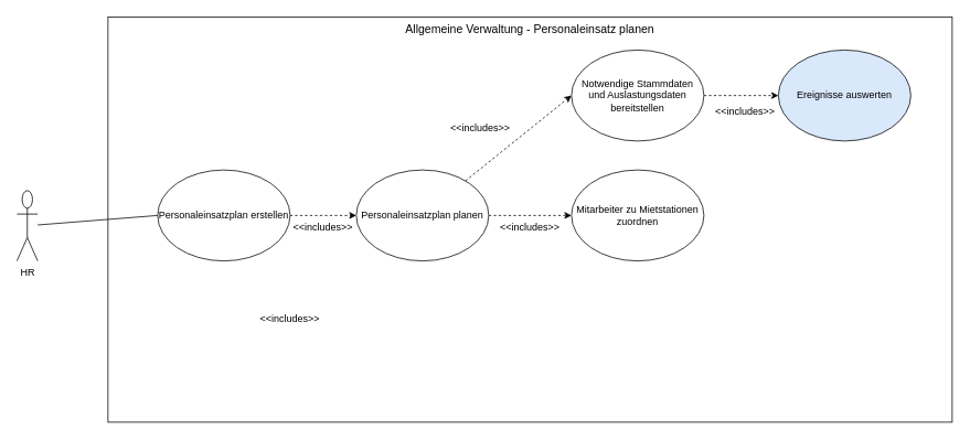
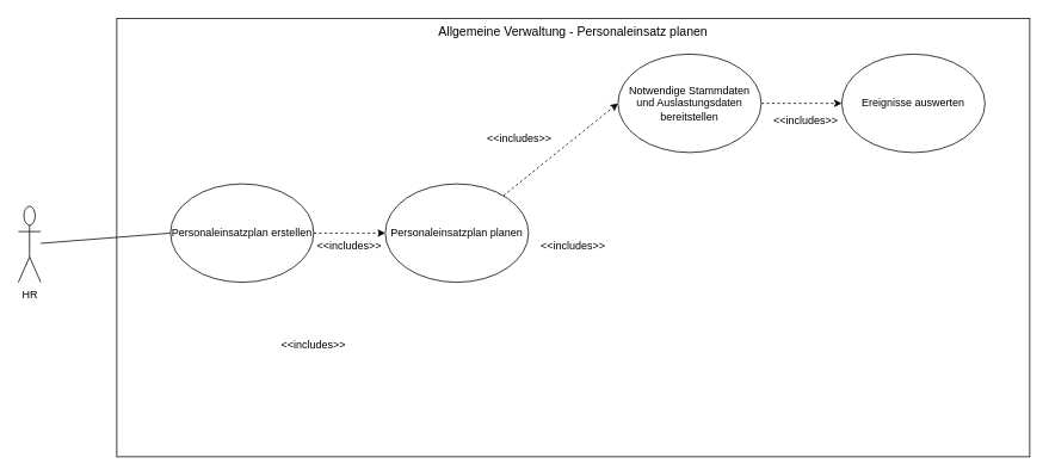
  <mxCell id="0" />
  <mxCell id="1" parent="0" />
  <mxCell id="2" value="&lt;font style=&quot;font-size: 14px&quot;&gt;Allgemeine Verwaltung - Personaleinsatz planen&lt;/font&gt;" style="rounded=0;whiteSpace=wrap;html=1;verticalAlign=top;" parent="1" vertex="1"><mxGeometry x="130" y="20" width="1020" height="490" as="geometry" /></mxCell>
  <mxCell id="3" style="edgeStyle=none;rounded=0;orthogonalLoop=1;jettySize=auto;html=1;entryX=0;entryY=0.5;entryDx=0;entryDy=0;fontSize=12;endArrow=none;endFill=0;" parent="1" source="4" edge="1"><mxGeometry relative="1" as="geometry"><mxPoint x="190" y="260" as="targetPoint" /></mxGeometry></mxCell>
  <mxCell id="4" value="HR" style="shape=umlActor;verticalLabelPosition=bottom;verticalAlign=top;html=1;outlineConnect=0;" parent="1" vertex="1"><mxGeometry x="20" y="230" width="25" height="85" as="geometry" /></mxCell>
  <mxCell id="5" style="edgeStyle=none;rounded=0;orthogonalLoop=1;jettySize=auto;html=1;entryX=0;entryY=0.5;entryDx=0;entryDy=0;dashed=1;fontSize=12;startArrow=none;startFill=0;endArrow=classic;endFill=1;" parent="1" source="6" target="11" edge="1"><mxGeometry relative="1" as="geometry" /></mxCell>
  <mxCell id="6" value="Personaleinsatzplan erstellen" style="ellipse;whiteSpace=wrap;html=1;fontSize=12;" parent="1" vertex="1"><mxGeometry x="190" y="205" width="160" height="110" as="geometry" /></mxCell>
  <mxCell id="7" style="edgeStyle=none;rounded=0;orthogonalLoop=1;jettySize=auto;html=1;entryX=0;entryY=0.5;entryDx=0;entryDy=0;dashed=1;fontSize=12;startArrow=none;startFill=0;endArrow=classic;endFill=1;" parent="1" source="8" target="17" edge="1"><mxGeometry relative="1" as="geometry" /></mxCell>
  <mxCell id="8" value="Notwendige Stammdaten und Auslastungsdaten bereitstellen" style="ellipse;whiteSpace=wrap;html=1;fontSize=12;" parent="1" vertex="1"><mxGeometry x="690" y="60" width="160" height="110" as="geometry" /></mxCell>
  <mxCell id="9" style="edgeStyle=none;rounded=0;orthogonalLoop=1;jettySize=auto;html=1;entryX=0;entryY=0.5;entryDx=0;entryDy=0;dashed=1;fontSize=12;startArrow=none;startFill=0;endArrow=classic;endFill=1;" parent="1" source="11" target="8" edge="1"><mxGeometry relative="1" as="geometry" /></mxCell>
- <mxCell id="10" style="edgeStyle=none;rounded=0;orthogonalLoop=1;jettySize=auto;html=1;entryX=0;entryY=0.5;entryDx=0;entryDy=0;dashed=1;fontSize=12;startArrow=none;startFill=0;endArrow=classic;endFill=1;" parent="1" source="11" target="12" edge="1"><mxGeometry relative="1" as="geometry" /></mxCell>
  <mxCell id="11" value="Personaleinsatzplan planen" style="ellipse;whiteSpace=wrap;html=1;fontSize=12;" parent="1" vertex="1"><mxGeometry x="430" y="205" width="160" height="110" as="geometry" /></mxCell>
- <mxCell id="12" value="Mitarbeiter zu Mietstationen zuordnen" style="ellipse;whiteSpace=wrap;html=1;fontSize=12;" parent="1" vertex="1"><mxGeometry x="690" y="205" width="160" height="110" as="geometry" /></mxCell>
  <mxCell id="13" value="&amp;lt;&amp;lt;includes&amp;gt;&amp;gt;" style="text;html=1;strokeColor=none;fillColor=none;align=center;verticalAlign=middle;whiteSpace=wrap;rounded=0;fontSize=12;" parent="1" vertex="1"><mxGeometry x="550" y="140" width="60" height="30" as="geometry" /></mxCell>
  <mxCell id="14" value="&amp;lt;&amp;lt;includes&amp;gt;&amp;gt;" style="text;html=1;strokeColor=none;fillColor=none;align=center;verticalAlign=middle;whiteSpace=wrap;rounded=0;fontSize=12;" parent="1" vertex="1"><mxGeometry x="610" y="260" width="60" height="30" as="geometry" /></mxCell>
  <mxCell id="15" value="&amp;lt;&amp;lt;includes&amp;gt;&amp;gt;" style="text;html=1;strokeColor=none;fillColor=none;align=center;verticalAlign=middle;whiteSpace=wrap;rounded=0;fontSize=12;" parent="1" vertex="1"><mxGeometry x="360" y="260" width="60" height="30" as="geometry" /></mxCell>
  <mxCell id="16" value="&amp;lt;&amp;lt;includes&amp;gt;&amp;gt;" style="text;html=1;strokeColor=none;fillColor=none;align=center;verticalAlign=middle;whiteSpace=wrap;rounded=0;fontSize=12;" parent="1" vertex="1"><mxGeometry x="320" y="370" width="60" height="30" as="geometry" /></mxCell>
- <mxCell id="17" value="Ereignisse auswerten" style="ellipse;whiteSpace=wrap;html=1;fontSize=12;fillColor=#dae8fc;" parent="1" vertex="1"><mxGeometry x="940" y="60" width="160" height="110" as="geometry" /></mxCell>
+ <mxCell id="17" value="Ereignisse auswerten" style="ellipse;whiteSpace=wrap;html=1;fontSize=12;" parent="1" vertex="1"><mxGeometry x="940" y="60" width="160" height="110" as="geometry" /></mxCell>
  <mxCell id="18" value="&amp;lt;&amp;lt;includes&amp;gt;&amp;gt;" style="text;html=1;strokeColor=none;fillColor=none;align=center;verticalAlign=middle;whiteSpace=wrap;rounded=0;fontSize=12;" parent="1" vertex="1"><mxGeometry x="870" y="120" width="60" height="30" as="geometry" /></mxCell>
